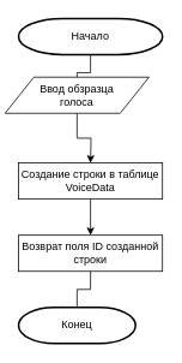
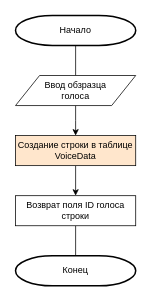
  <mxCell id="0" />
  <mxCell id="1" parent="0" />
  <mxCell id="2" value="" style="edgeStyle=orthogonalEdgeStyle;rounded=0;orthogonalLoop=1;jettySize=auto;html=1;endArrow=none;" parent="1" source="3" target="5" edge="1"><mxGeometry relative="1" as="geometry" /></mxCell>
  <mxCell id="3" value="&lt;div&gt;Начало&lt;/div&gt;" style="strokeWidth=2;html=1;shape=mxgraph.flowchart.terminator;whiteSpace=wrap;" parent="1" vertex="1"><mxGeometry x="20" y="20" width="160" height="40" as="geometry" /></mxCell>
  <mxCell id="4" value="" style="edgeStyle=orthogonalEdgeStyle;rounded=0;orthogonalLoop=1;jettySize=auto;html=1;" parent="1" source="5" edge="1"><mxGeometry relative="1" as="geometry"><mxPoint x="100" y="180" as="targetPoint" /></mxGeometry></mxCell>
- <mxCell id="5" value="&lt;div&gt;Ввод обзразца &lt;br&gt;&lt;/div&gt;&lt;div&gt;голоса&lt;/div&gt;" style="shape=parallelogram;perimeter=parallelogramPerimeter;whiteSpace=wrap;html=1;" parent="1" vertex="1"><mxGeometry x="5" y="85" width="160" height="40" as="geometry" /></mxCell>
- <mxCell id="6" value="Конец" style="strokeWidth=2;html=1;shape=mxgraph.flowchart.terminator;whiteSpace=wrap;" parent="1" vertex="1"><mxGeometry x="20" y="340" width="130" height="40" as="geometry" /></mxCell>
+ <mxCell id="5" value="&lt;div&gt;Ввод обзразца &lt;br&gt;&lt;/div&gt;&lt;div&gt;голоса&lt;/div&gt;" style="shape=parallelogram;perimeter=parallelogramPerimeter;whiteSpace=wrap;html=1;" parent="1" vertex="1"><mxGeometry x="20" y="100" width="160" height="40" as="geometry" /></mxCell>
+ <mxCell id="6" value="Конец" style="strokeWidth=2;html=1;shape=mxgraph.flowchart.terminator;whiteSpace=wrap;" parent="1" vertex="1"><mxGeometry x="20" y="340" width="160" height="40" as="geometry" /></mxCell>
  <mxCell id="7" value="" style="edgeStyle=orthogonalEdgeStyle;rounded=0;orthogonalLoop=1;jettySize=auto;html=1;endArrow=none;" edge="1" parent="1" source="8" target="6"><mxGeometry relative="1" as="geometry" /></mxCell>
- <mxCell id="8" value="Возврат поля ID созданной строки" style="rounded=0;whiteSpace=wrap;html=1;" vertex="1" parent="1"><mxGeometry x="20" y="260" width="160" height="40" as="geometry" /></mxCell>
+ <mxCell id="8" value="Возврат поля ID голоса строки" style="rounded=0;whiteSpace=wrap;html=1;" vertex="1" parent="1"><mxGeometry x="20" y="260" width="160" height="40" as="geometry" /></mxCell>
  <mxCell id="9" value="" style="edgeStyle=orthogonalEdgeStyle;rounded=0;orthogonalLoop=1;jettySize=auto;html=1;" edge="1" parent="1" source="10" target="8"><mxGeometry relative="1" as="geometry" /></mxCell>
- <mxCell id="10" value="Создание строки в таблице VoiceData" style="rounded=0;whiteSpace=wrap;html=1;" vertex="1" parent="1"><mxGeometry x="20" y="180" width="160" height="40" as="geometry" /></mxCell>
+ <mxCell id="10" value="Создание строки в таблице VoiceData" style="rounded=0;whiteSpace=wrap;html=1;fillColor=#ffe6cc;" vertex="1" parent="1"><mxGeometry x="20" y="180" width="160" height="40" as="geometry" /></mxCell>
